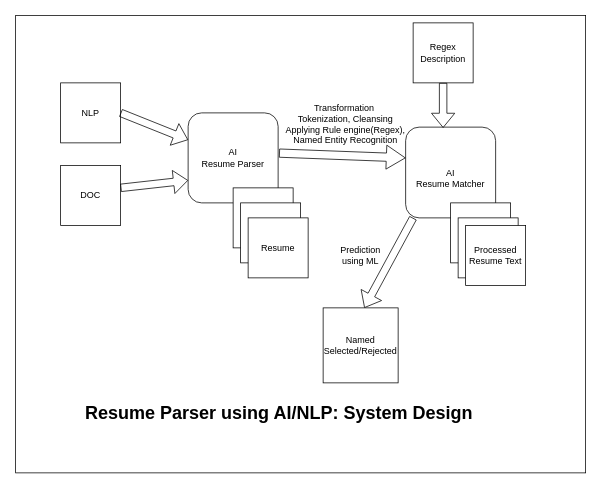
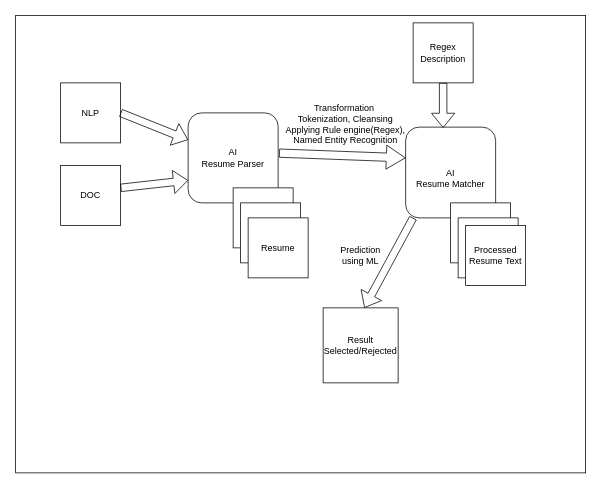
  <mxCell id="0" />
  <mxCell id="1" parent="0" />
  <mxCell id="2" value="" style="rounded=0;whiteSpace=wrap;html=1;" vertex="1" parent="1"><mxGeometry x="20" y="20" width="760" height="610" as="geometry" /></mxCell>
  <mxCell id="3" value="NLP" style="whiteSpace=wrap;html=1;aspect=fixed;" vertex="1" parent="1"><mxGeometry x="80" y="110" width="80" height="80" as="geometry" /></mxCell>
  <mxCell id="4" value="DOC" style="whiteSpace=wrap;html=1;aspect=fixed;" vertex="1" parent="1"><mxGeometry x="80" y="220" width="80" height="80" as="geometry" /></mxCell>
  <mxCell id="5" value="&lt;br&gt;AI&lt;br&gt;Resume Parser&lt;br&gt;&lt;br&gt;" style="rounded=1;whiteSpace=wrap;html=1;" vertex="1" parent="1"><mxGeometry x="250" y="150" width="120" height="120" as="geometry" /></mxCell>
  <mxCell id="6" value="" style="shape=flexArrow;endArrow=classic;html=1;rounded=0;exitX=1;exitY=0.5;exitDx=0;exitDy=0;" edge="1" parent="1" source="3" target="5"><mxGeometry width="50" height="50" relative="1" as="geometry"><mxPoint x="380" y="230" as="sourcePoint" /><mxPoint x="430" y="180" as="targetPoint" /></mxGeometry></mxCell>
  <mxCell id="7" value="" style="shape=flexArrow;endArrow=classic;html=1;rounded=0;exitX=1;exitY=0.5;exitDx=0;exitDy=0;entryX=0;entryY=0.75;entryDx=0;entryDy=0;" edge="1" parent="1" target="5"><mxGeometry width="50" height="50" relative="1" as="geometry"><mxPoint x="160" y="250" as="sourcePoint" /><mxPoint x="250" y="286" as="targetPoint" /></mxGeometry></mxCell>
  <mxCell id="8" value="&lt;br&gt;AI&lt;br&gt;Resume Matcher&lt;br&gt;" style="rounded=1;whiteSpace=wrap;html=1;" vertex="1" parent="1"><mxGeometry x="540" y="169" width="120" height="121" as="geometry" /></mxCell>
  <mxCell id="9" value="" style="whiteSpace=wrap;html=1;aspect=fixed;" vertex="1" parent="1"><mxGeometry x="310" y="250" width="80" height="80" as="geometry" /></mxCell>
  <mxCell id="10" value="" style="whiteSpace=wrap;html=1;aspect=fixed;" vertex="1" parent="1"><mxGeometry x="320" y="270" width="80" height="80" as="geometry" /></mxCell>
  <mxCell id="11" value="Resume" style="whiteSpace=wrap;html=1;aspect=fixed;" vertex="1" parent="1"><mxGeometry x="330" y="290" width="80" height="80" as="geometry" /></mxCell>
  <mxCell id="12" value="Regex Description" style="whiteSpace=wrap;html=1;aspect=fixed;" vertex="1" parent="1"><mxGeometry x="550" y="30" width="80" height="80" as="geometry" /></mxCell>
  <mxCell id="13" value="" style="shape=flexArrow;endArrow=classic;html=1;rounded=0;" edge="1" parent="1"><mxGeometry width="50" height="50" relative="1" as="geometry"><mxPoint x="590" y="110" as="sourcePoint" /><mxPoint x="590" y="170" as="targetPoint" /></mxGeometry></mxCell>
  <mxCell id="14" value="" style="shape=flexArrow;endArrow=classic;html=1;rounded=0;width=11;endSize=8.07;entryX=0;entryY=0.339;entryDx=0;entryDy=0;entryPerimeter=0;exitX=1.011;exitY=0.447;exitDx=0;exitDy=0;exitPerimeter=0;" edge="1" parent="1" source="5" target="8"><mxGeometry width="50" height="50" relative="1" as="geometry"><mxPoint x="380" y="190" as="sourcePoint" /><mxPoint x="430" y="140" as="targetPoint" /></mxGeometry></mxCell>
  <mxCell id="15" value="Transformation&amp;nbsp;&lt;br&gt;Tokenization, Cleansing&lt;br&gt;Applying Rule engine(Regex), Named Entity Recognition" style="text;html=1;strokeColor=none;fillColor=none;align=center;verticalAlign=middle;whiteSpace=wrap;rounded=0;" vertex="1" parent="1"><mxGeometry x="370" y="150" width="180" height="30" as="geometry" /></mxCell>
  <mxCell id="16" value="" style="whiteSpace=wrap;html=1;aspect=fixed;fontFamily=Helvetica;fontSize=12;fontColor=default;align=center;strokeColor=default;fillColor=default;" vertex="1" parent="1"><mxGeometry x="600" y="270" width="80" height="80" as="geometry" /></mxCell>
  <mxCell id="17" value="" style="whiteSpace=wrap;html=1;aspect=fixed;" vertex="1" parent="1"><mxGeometry x="610" y="290" width="80" height="80" as="geometry" /></mxCell>
  <mxCell id="18" value="Processed Resume Text" style="whiteSpace=wrap;html=1;aspect=fixed;" vertex="1" parent="1"><mxGeometry x="620" y="300" width="80" height="80" as="geometry" /></mxCell>
  <mxCell id="19" value="" style="shape=flexArrow;endArrow=classic;html=1;rounded=0;" edge="1" parent="1"><mxGeometry width="50" height="50" relative="1" as="geometry"><mxPoint x="550" y="290" as="sourcePoint" /><mxPoint x="485" y="410" as="targetPoint" /></mxGeometry></mxCell>
- <mxCell id="20" value="Named&lt;br&gt;Selected/Rejected" style="whiteSpace=wrap;html=1;aspect=fixed;" vertex="1" parent="1"><mxGeometry x="430" y="410" width="100" height="100" as="geometry" /></mxCell>
+ <mxCell id="20" value="Result&lt;br&gt;Selected/Rejected" style="whiteSpace=wrap;html=1;aspect=fixed;" vertex="1" parent="1"><mxGeometry x="430" y="410" width="100" height="100" as="geometry" /></mxCell>
  <mxCell id="21" value="Prediction using ML" style="text;html=1;strokeColor=none;fillColor=none;align=center;verticalAlign=middle;whiteSpace=wrap;rounded=0;" vertex="1" parent="1"><mxGeometry x="450" y="325" width="60" height="30" as="geometry" /></mxCell>
- <mxCell id="22" value="&lt;h1&gt;Resume Parser using AI/NLP: System Design&lt;/h1&gt;" style="text;html=1;strokeColor=none;fillColor=none;spacing=5;spacingTop=-20;whiteSpace=wrap;overflow=hidden;rounded=0;" vertex="1" parent="1"><mxGeometry x="107.5" y="530" width="592.5" height="50" as="geometry" /></mxCell>
